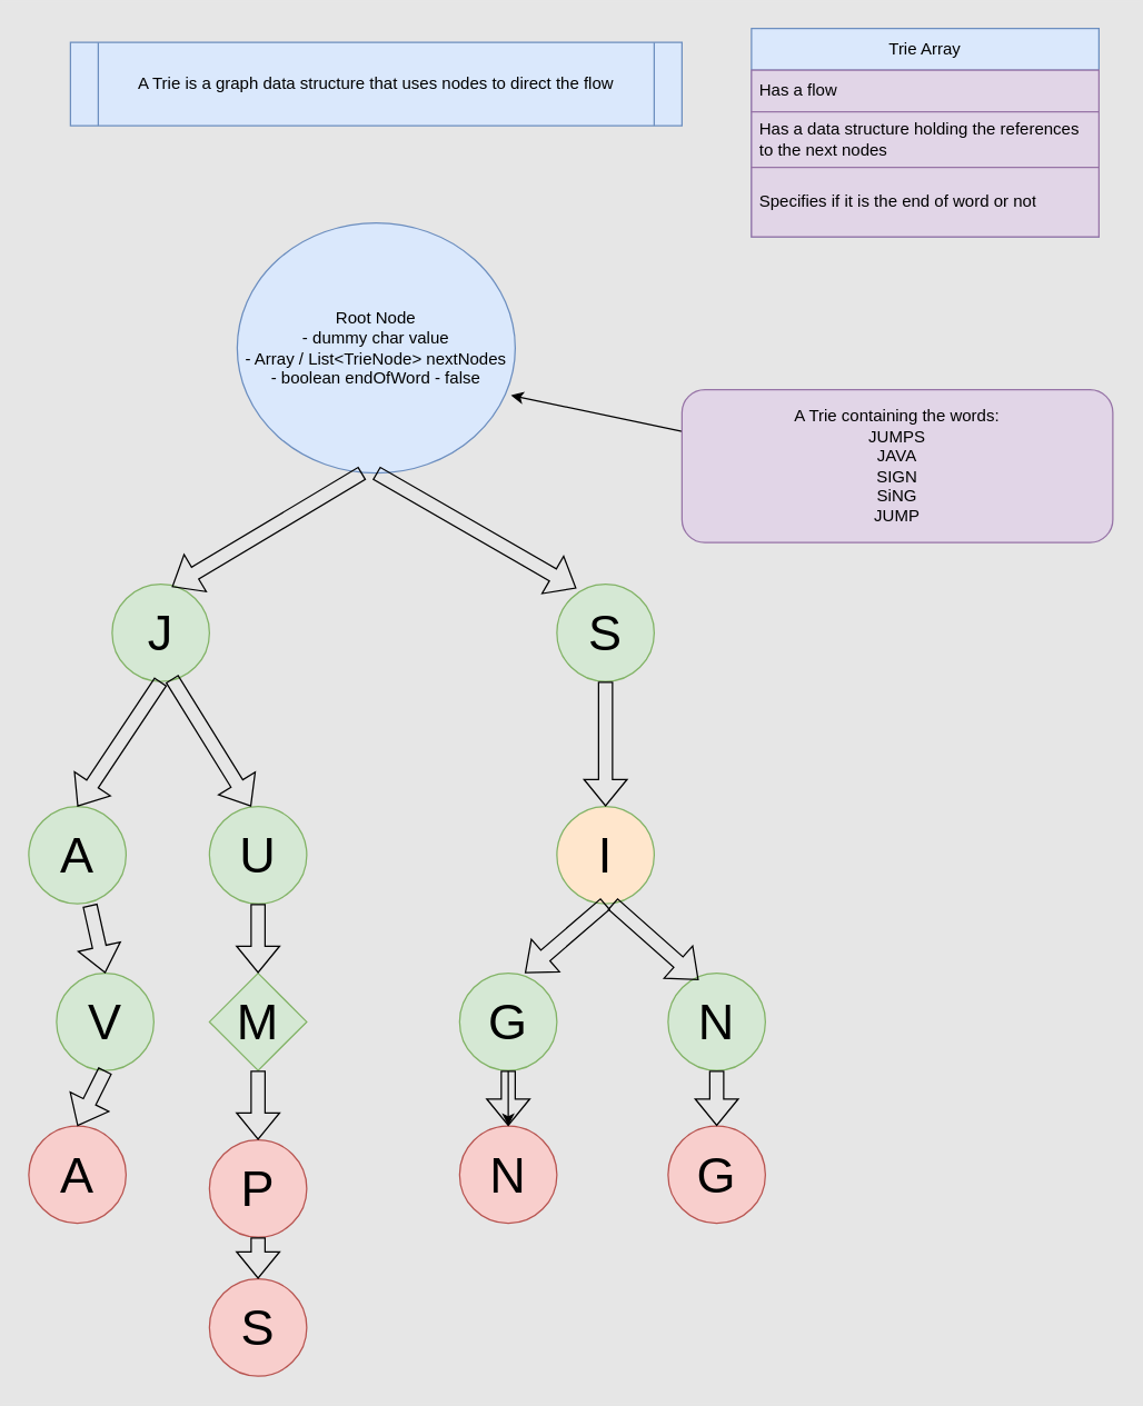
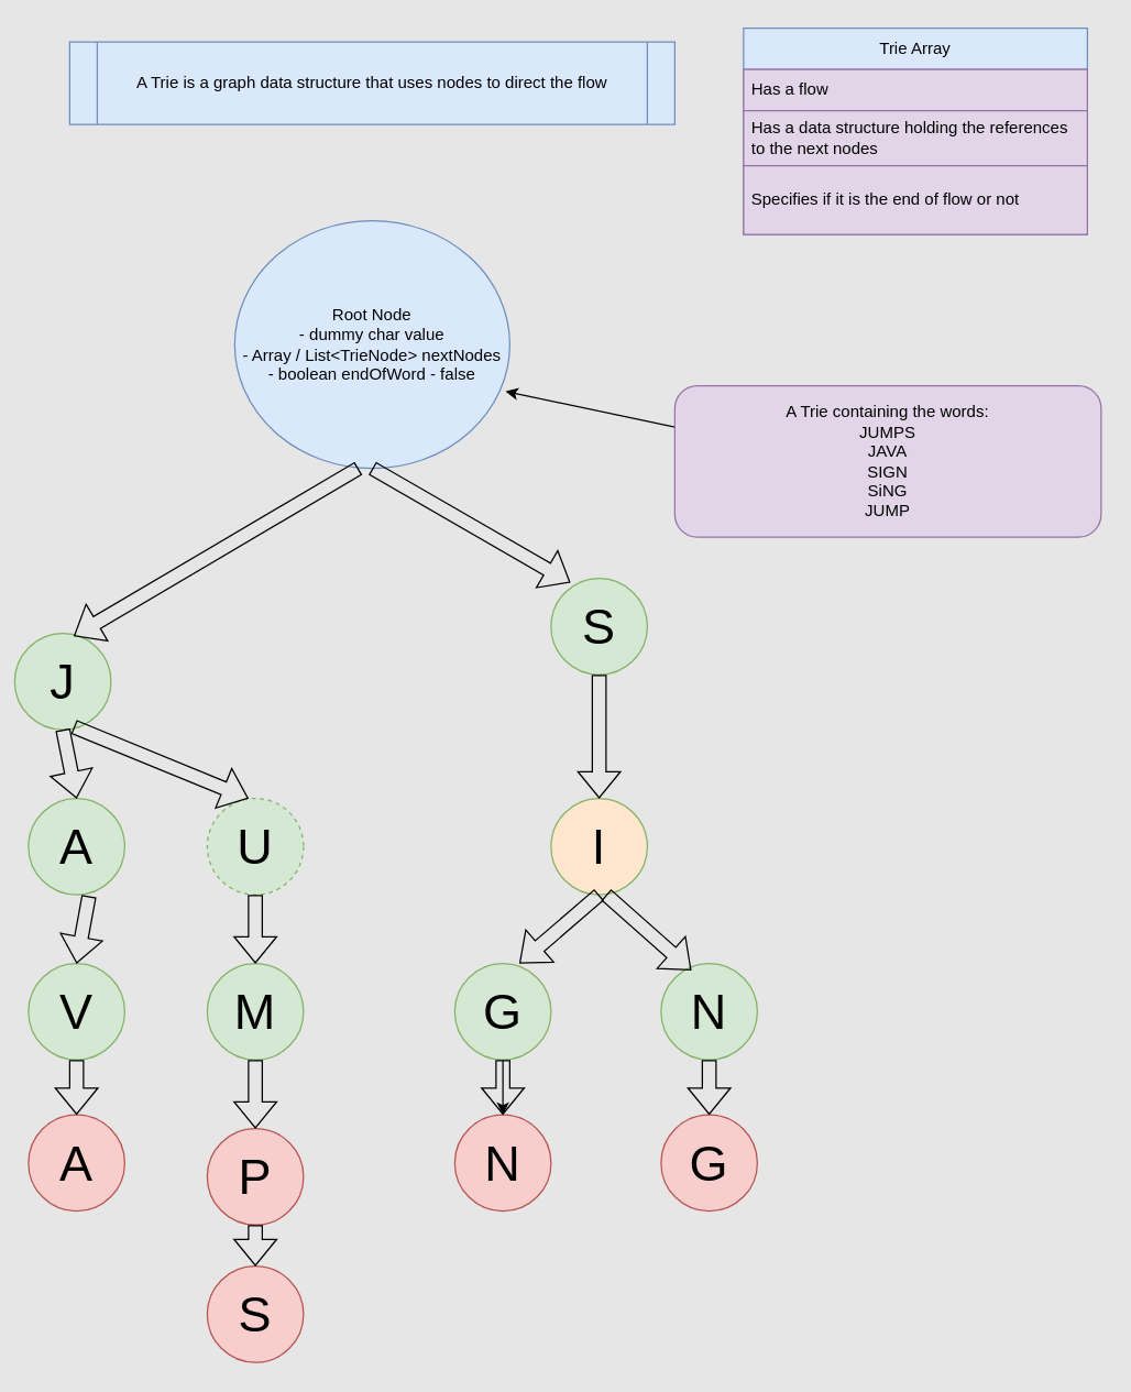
  <mxCell id="0" />
  <mxCell id="1" parent="0" />
  <mxCell id="2" value="A Trie is a graph data structure that uses nodes to direct the flow" style="shape=process;whiteSpace=wrap;html=1;backgroundOutline=1;fillColor=#dae8fc;strokeColor=#6c8ebf;size=0.045;" vertex="1" parent="1"><mxGeometry x="50" y="30" width="440" height="60" as="geometry" /></mxCell>
  <mxCell id="3" value="Trie Array" style="swimlane;fontStyle=0;childLayout=stackLayout;horizontal=1;startSize=30;horizontalStack=0;resizeParent=1;resizeParentMax=0;resizeLast=0;collapsible=1;marginBottom=0;whiteSpace=wrap;html=1;fillColor=#dae8fc;strokeColor=#6c8ebf;" vertex="1" parent="1"><mxGeometry x="540" y="20" width="250" height="150" as="geometry" /></mxCell>
  <mxCell id="4" value="Has a flow" style="text;strokeColor=#9673a6;fillColor=#e1d5e7;align=left;verticalAlign=middle;spacingLeft=4;spacingRight=4;overflow=hidden;points=[[0,0.5],[1,0.5]];portConstraint=eastwest;rotatable=0;whiteSpace=wrap;html=1;" vertex="1" parent="3"><mxGeometry y="30" width="250" height="30" as="geometry" /></mxCell>
  <mxCell id="5" value="Has a data structure holding the references to the next nodes" style="text;strokeColor=#9673a6;fillColor=#e1d5e7;align=left;verticalAlign=middle;spacingLeft=4;spacingRight=4;overflow=hidden;points=[[0,0.5],[1,0.5]];portConstraint=eastwest;rotatable=0;whiteSpace=wrap;html=1;" vertex="1" parent="3"><mxGeometry y="60" width="250" height="40" as="geometry" /></mxCell>
- <mxCell id="6" value="Specifies if it is the end of word or not" style="text;strokeColor=#9673a6;fillColor=#e1d5e7;align=left;verticalAlign=middle;spacingLeft=4;spacingRight=4;overflow=hidden;points=[[0,0.5],[1,0.5]];portConstraint=eastwest;rotatable=0;whiteSpace=wrap;html=1;" vertex="1" parent="3"><mxGeometry y="100" width="250" height="50" as="geometry" /></mxCell>
+ <mxCell id="6" value="Specifies if it is the end of flow or not" style="text;strokeColor=#9673a6;fillColor=#e1d5e7;align=left;verticalAlign=middle;spacingLeft=4;spacingRight=4;overflow=hidden;points=[[0,0.5],[1,0.5]];portConstraint=eastwest;rotatable=0;whiteSpace=wrap;html=1;" vertex="1" parent="3"><mxGeometry y="100" width="250" height="50" as="geometry" /></mxCell>
  <mxCell id="7" value="&lt;div&gt;Root Node&lt;/div&gt;&lt;div&gt;- dummy char value&lt;/div&gt;&lt;div&gt;- Array / List&amp;lt;TrieNode&amp;gt; nextNodes&lt;/div&gt;&lt;div&gt;- boolean endOfWord - false&lt;br&gt;&lt;/div&gt;" style="ellipse;whiteSpace=wrap;html=1;fillColor=#dae8fc;strokeColor=#6c8ebf;" vertex="1" parent="1"><mxGeometry x="170" y="160" width="200" height="180" as="geometry" /></mxCell>
- <mxCell id="8" value="&lt;font style=&quot;font-size: 36px;&quot;&gt;J&lt;/font&gt;" style="ellipse;whiteSpace=wrap;html=1;fontSize=36;fillColor=#d5e8d4;strokeColor=#82b366;" vertex="1" parent="1"><mxGeometry x="80" y="420" width="70" height="70" as="geometry" /></mxCell>
+ <mxCell id="8" value="&lt;font style=&quot;font-size: 36px;&quot;&gt;J&lt;/font&gt;" style="ellipse;whiteSpace=wrap;html=1;fontSize=36;fillColor=#d5e8d4;strokeColor=#82b366;" vertex="1" parent="1"><mxGeometry x="10" y="460" width="70" height="70" as="geometry" /></mxCell>
  <mxCell id="9" value="&lt;font style=&quot;font-size: 36px;&quot;&gt;S&lt;/font&gt;" style="ellipse;whiteSpace=wrap;html=1;fillColor=#d5e8d4;strokeColor=#82b366;" vertex="1" parent="1"><mxGeometry x="400" y="420" width="70" height="70" as="geometry" /></mxCell>
  <mxCell id="10" value="A" style="ellipse;whiteSpace=wrap;html=1;fontSize=36;fillColor=#d5e8d4;strokeColor=#82b366;" vertex="1" parent="1"><mxGeometry x="20" y="580" width="70" height="70" as="geometry" /></mxCell>
- <mxCell id="11" value="V" style="ellipse;whiteSpace=wrap;html=1;fontSize=36;fillColor=#d5e8d4;strokeColor=#82b366;" vertex="1" parent="1"><mxGeometry x="40" y="700" width="70" height="70" as="geometry" /></mxCell>
- <mxCell id="12" value="U" style="ellipse;whiteSpace=wrap;html=1;fontSize=36;fillColor=#d5e8d4;strokeColor=#82b366;" vertex="1" parent="1"><mxGeometry x="150" y="580" width="70" height="70" as="geometry" /></mxCell>
+ <mxCell id="11" value="V" style="ellipse;whiteSpace=wrap;html=1;fontSize=36;fillColor=#d5e8d4;strokeColor=#82b366;" vertex="1" parent="1"><mxGeometry x="20" y="700" width="70" height="70" as="geometry" /></mxCell>
+ <mxCell id="12" value="U" style="ellipse;whiteSpace=wrap;html=1;fontSize=36;fillColor=#d5e8d4;strokeColor=#82b366;dashed=1;" vertex="1" parent="1"><mxGeometry x="150" y="580" width="70" height="70" as="geometry" /></mxCell>
  <mxCell id="13" value="A" style="ellipse;whiteSpace=wrap;html=1;fontSize=36;fillColor=#f8cecc;strokeColor=#b85450;" vertex="1" parent="1"><mxGeometry x="20" y="810" width="70" height="70" as="geometry" /></mxCell>
- <mxCell id="14" value="M" style="rhombus;whiteSpace=wrap;html=1;fontSize=36;fillColor=#d5e8d4;strokeColor=#82b366;" vertex="1" parent="1"><mxGeometry x="150" y="700" width="70" height="70" as="geometry" /></mxCell>
+ <mxCell id="14" value="M" style="ellipse;whiteSpace=wrap;html=1;fontSize=36;fillColor=#d5e8d4;strokeColor=#82b366;" vertex="1" parent="1"><mxGeometry x="150" y="700" width="70" height="70" as="geometry" /></mxCell>
  <mxCell id="15" value="P" style="ellipse;whiteSpace=wrap;html=1;fontSize=36;fillColor=#f8cecc;strokeColor=#b85450;" vertex="1" parent="1"><mxGeometry x="150" y="820" width="70" height="70" as="geometry" /></mxCell>
  <mxCell id="16" value="S" style="ellipse;whiteSpace=wrap;html=1;fontSize=36;fillColor=#f8cecc;strokeColor=#b85450;" vertex="1" parent="1"><mxGeometry x="150" y="920" width="70" height="70" as="geometry" /></mxCell>
  <mxCell id="17" value="I" style="ellipse;whiteSpace=wrap;html=1;fontSize=36;fillColor=#ffe6cc;strokeColor=#82b366;" vertex="1" parent="1"><mxGeometry x="400" y="580" width="70" height="70" as="geometry" /></mxCell>
  <mxCell id="18" value="" style="edgeStyle=orthogonalEdgeStyle;rounded=0;orthogonalLoop=1;jettySize=auto;html=1;" edge="1" parent="1" source="19" target="20"><mxGeometry relative="1" as="geometry" /></mxCell>
  <mxCell id="19" value="G" style="ellipse;whiteSpace=wrap;html=1;fontSize=36;fillColor=#d5e8d4;strokeColor=#82b366;" vertex="1" parent="1"><mxGeometry x="330" y="700" width="70" height="70" as="geometry" /></mxCell>
  <mxCell id="20" value="N" style="ellipse;whiteSpace=wrap;html=1;fontSize=36;fillColor=#f8cecc;strokeColor=#b85450;" vertex="1" parent="1"><mxGeometry x="330" y="810" width="70" height="70" as="geometry" /></mxCell>
  <mxCell id="21" value="N" style="ellipse;whiteSpace=wrap;html=1;fontSize=36;fillColor=#d5e8d4;strokeColor=#82b366;" vertex="1" parent="1"><mxGeometry x="480" y="700" width="70" height="70" as="geometry" /></mxCell>
  <mxCell id="22" value="G" style="ellipse;whiteSpace=wrap;html=1;fontSize=36;fillColor=#f8cecc;strokeColor=#b85450;" vertex="1" parent="1"><mxGeometry x="480" y="810" width="70" height="70" as="geometry" /></mxCell>
  <mxCell id="23" value="" style="shape=flexArrow;endArrow=classic;html=1;rounded=0;exitX=0.45;exitY=1;exitDx=0;exitDy=0;exitPerimeter=0;entryX=0.614;entryY=0.029;entryDx=0;entryDy=0;entryPerimeter=0;" edge="1" parent="1" source="7" target="8"><mxGeometry width="50" height="50" relative="1" as="geometry"><mxPoint x="390" y="660" as="sourcePoint" /><mxPoint x="440" y="610" as="targetPoint" /></mxGeometry></mxCell>
  <mxCell id="24" value="" style="shape=flexArrow;endArrow=classic;html=1;rounded=0;entryX=0.2;entryY=0.043;entryDx=0;entryDy=0;entryPerimeter=0;exitX=0.5;exitY=1;exitDx=0;exitDy=0;exitPerimeter=0;" edge="1" parent="1" source="7" target="9"><mxGeometry width="50" height="50" relative="1" as="geometry"><mxPoint x="270" y="350" as="sourcePoint" /><mxPoint x="133" y="432" as="targetPoint" /></mxGeometry></mxCell>
  <mxCell id="25" value="" style="shape=flexArrow;endArrow=classic;html=1;rounded=0;entryX=0.5;entryY=0;entryDx=0;entryDy=0;exitX=0.5;exitY=1;exitDx=0;exitDy=0;" edge="1" parent="1" source="9" target="17"><mxGeometry width="50" height="50" relative="1" as="geometry"><mxPoint x="280" y="350" as="sourcePoint" /><mxPoint x="424" y="433" as="targetPoint" /></mxGeometry></mxCell>
  <mxCell id="26" value="" style="shape=flexArrow;endArrow=classic;html=1;rounded=0;entryX=0.671;entryY=0;entryDx=0;entryDy=0;exitX=0.5;exitY=1;exitDx=0;exitDy=0;entryPerimeter=0;" edge="1" parent="1" source="17" target="19"><mxGeometry width="50" height="50" relative="1" as="geometry"><mxPoint x="445" y="500" as="sourcePoint" /><mxPoint x="445" y="590" as="targetPoint" /></mxGeometry></mxCell>
  <mxCell id="27" value="" style="shape=flexArrow;endArrow=classic;html=1;rounded=0;entryX=0.314;entryY=0.071;entryDx=0;entryDy=0;entryPerimeter=0;" edge="1" parent="1" target="21"><mxGeometry width="50" height="50" relative="1" as="geometry"><mxPoint x="440" y="650" as="sourcePoint" /><mxPoint x="387" y="710" as="targetPoint" /></mxGeometry></mxCell>
  <mxCell id="28" value="" style="shape=flexArrow;endArrow=classic;html=1;rounded=0;exitX=0.5;exitY=1;exitDx=0;exitDy=0;" edge="1" parent="1" source="21" target="22"><mxGeometry width="50" height="50" relative="1" as="geometry"><mxPoint x="500" y="770" as="sourcePoint" /><mxPoint x="562" y="825" as="targetPoint" /></mxGeometry></mxCell>
  <mxCell id="29" value="" style="shape=flexArrow;endArrow=classic;html=1;rounded=0;exitX=0.5;exitY=1;exitDx=0;exitDy=0;entryX=0.5;entryY=0;entryDx=0;entryDy=0;" edge="1" parent="1" source="19" target="20"><mxGeometry width="50" height="50" relative="1" as="geometry"><mxPoint x="525" y="780" as="sourcePoint" /><mxPoint x="525" y="820" as="targetPoint" /></mxGeometry></mxCell>
  <mxCell id="30" value="" style="shape=flexArrow;endArrow=classic;html=1;rounded=0;entryX=0.5;entryY=0;entryDx=0;entryDy=0;exitX=0.5;exitY=1;exitDx=0;exitDy=0;" edge="1" parent="1" source="8" target="10"><mxGeometry width="50" height="50" relative="1" as="geometry"><mxPoint x="445" y="500" as="sourcePoint" /><mxPoint x="445" y="590" as="targetPoint" /></mxGeometry></mxCell>
  <mxCell id="31" value="" style="shape=flexArrow;endArrow=classic;html=1;rounded=0;exitX=0.614;exitY=0.971;exitDx=0;exitDy=0;exitPerimeter=0;" edge="1" parent="1" source="8" target="12"><mxGeometry width="50" height="50" relative="1" as="geometry"><mxPoint x="125" y="500" as="sourcePoint" /><mxPoint x="65" y="590" as="targetPoint" /><Array as="points"><mxPoint x="180" y="580" /></Array></mxGeometry></mxCell>
  <mxCell id="32" value="" style="shape=flexArrow;endArrow=classic;html=1;rounded=0;exitX=0.5;exitY=1;exitDx=0;exitDy=0;entryX=0.5;entryY=0;entryDx=0;entryDy=0;" edge="1" parent="1" source="14" target="15"><mxGeometry width="50" height="50" relative="1" as="geometry"><mxPoint x="525" y="780" as="sourcePoint" /><mxPoint x="525" y="820" as="targetPoint" /></mxGeometry></mxCell>
  <mxCell id="33" value="" style="shape=flexArrow;endArrow=classic;html=1;rounded=0;exitX=0.5;exitY=1;exitDx=0;exitDy=0;entryX=0.5;entryY=0;entryDx=0;entryDy=0;" edge="1" parent="1" source="11" target="13"><mxGeometry width="50" height="50" relative="1" as="geometry"><mxPoint x="195" y="780" as="sourcePoint" /><mxPoint x="195" y="820" as="targetPoint" /></mxGeometry></mxCell>
  <mxCell id="34" value="" style="shape=flexArrow;endArrow=classic;html=1;rounded=0;exitX=0.629;exitY=1.014;exitDx=0;exitDy=0;entryX=0.5;entryY=0;entryDx=0;entryDy=0;exitPerimeter=0;" edge="1" parent="1" source="10" target="11"><mxGeometry width="50" height="50" relative="1" as="geometry"><mxPoint x="65" y="780" as="sourcePoint" /><mxPoint x="65" y="820" as="targetPoint" /></mxGeometry></mxCell>
  <mxCell id="35" value="" style="shape=flexArrow;endArrow=classic;html=1;rounded=0;exitX=0.5;exitY=1;exitDx=0;exitDy=0;entryX=0.5;entryY=0;entryDx=0;entryDy=0;" edge="1" parent="1" source="12" target="14"><mxGeometry width="50" height="50" relative="1" as="geometry"><mxPoint x="74" y="661" as="sourcePoint" /><mxPoint x="65" y="710" as="targetPoint" /></mxGeometry></mxCell>
  <mxCell id="36" value="" style="shape=flexArrow;endArrow=classic;html=1;rounded=0;exitX=0.5;exitY=1;exitDx=0;exitDy=0;entryX=0.5;entryY=0;entryDx=0;entryDy=0;" edge="1" parent="1" source="15" target="16"><mxGeometry width="50" height="50" relative="1" as="geometry"><mxPoint x="195" y="660" as="sourcePoint" /><mxPoint x="195" y="710" as="targetPoint" /></mxGeometry></mxCell>
  <mxCell id="37" value="" style="endArrow=classic;html=1;rounded=0;entryX=0.985;entryY=0.689;entryDx=0;entryDy=0;entryPerimeter=0;" edge="1" parent="1" target="7"><mxGeometry width="50" height="50" relative="1" as="geometry"><mxPoint x="490" y="310" as="sourcePoint" /><mxPoint x="440" y="460" as="targetPoint" /></mxGeometry></mxCell>
  <mxCell id="38" value="&lt;div&gt;A Trie containing the words:&lt;/div&gt;&lt;div&gt;JUMPS&lt;br&gt;&lt;/div&gt;&lt;div&gt;JAVA&lt;/div&gt;&lt;div&gt;SIGN&lt;/div&gt;&lt;div&gt;SiNG&lt;/div&gt;&lt;div&gt;JUMP&lt;br&gt;&lt;/div&gt;" style="rounded=1;whiteSpace=wrap;html=1;fillColor=#e1d5e7;strokeColor=#9673a6;" vertex="1" parent="1"><mxGeometry x="490" y="280" width="310" height="110" as="geometry" /></mxCell>
